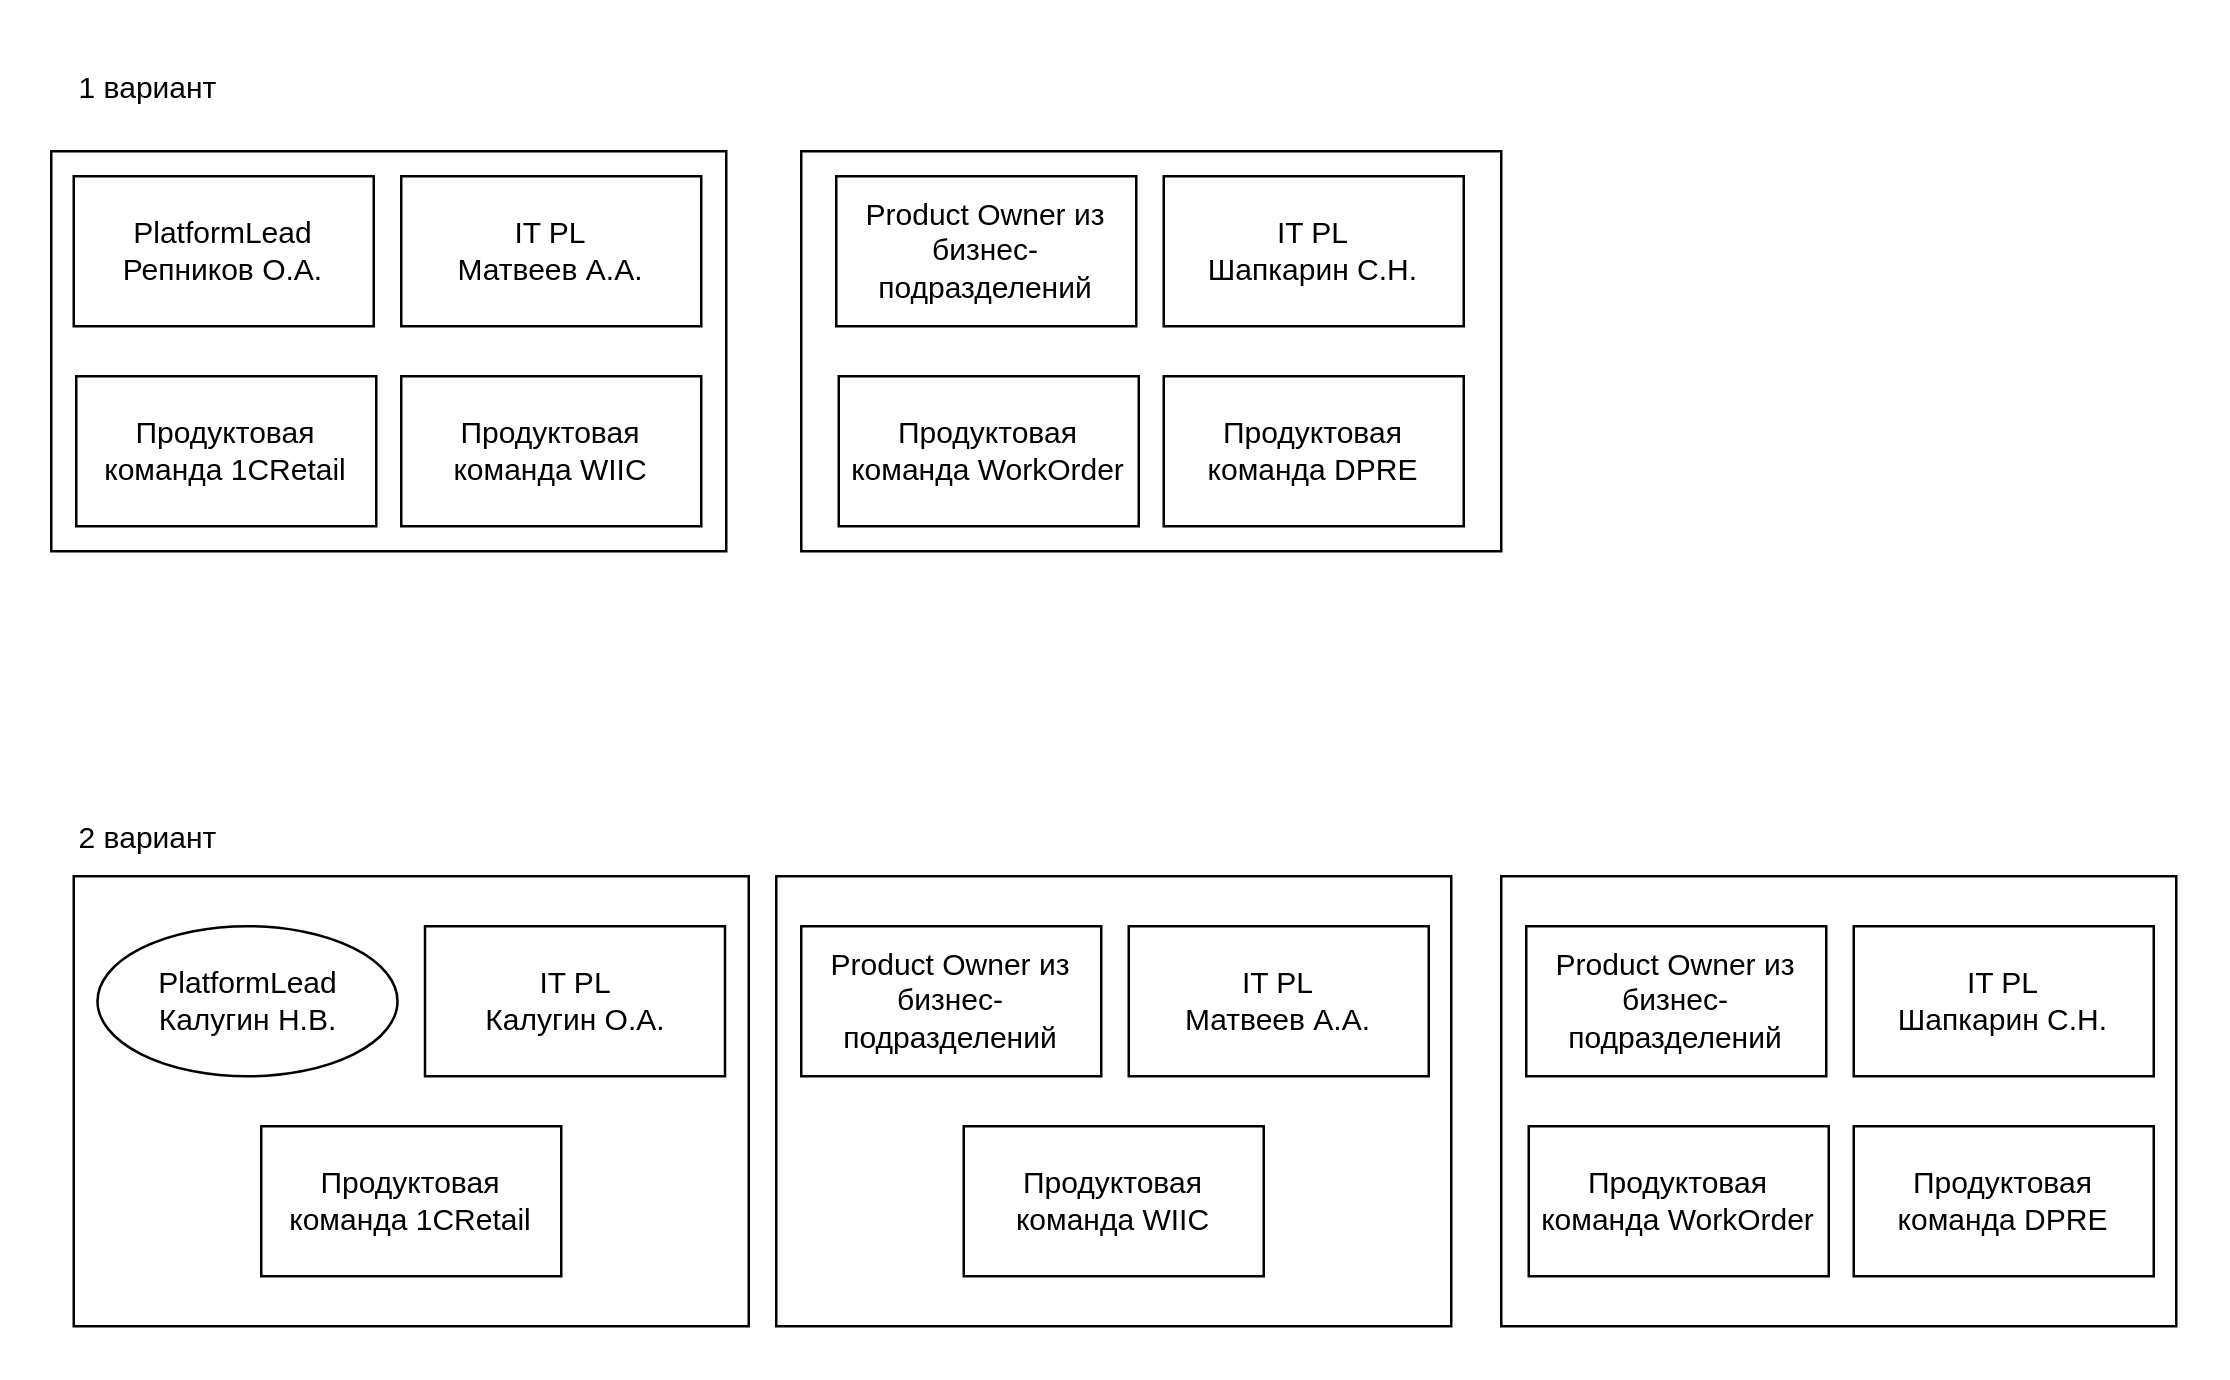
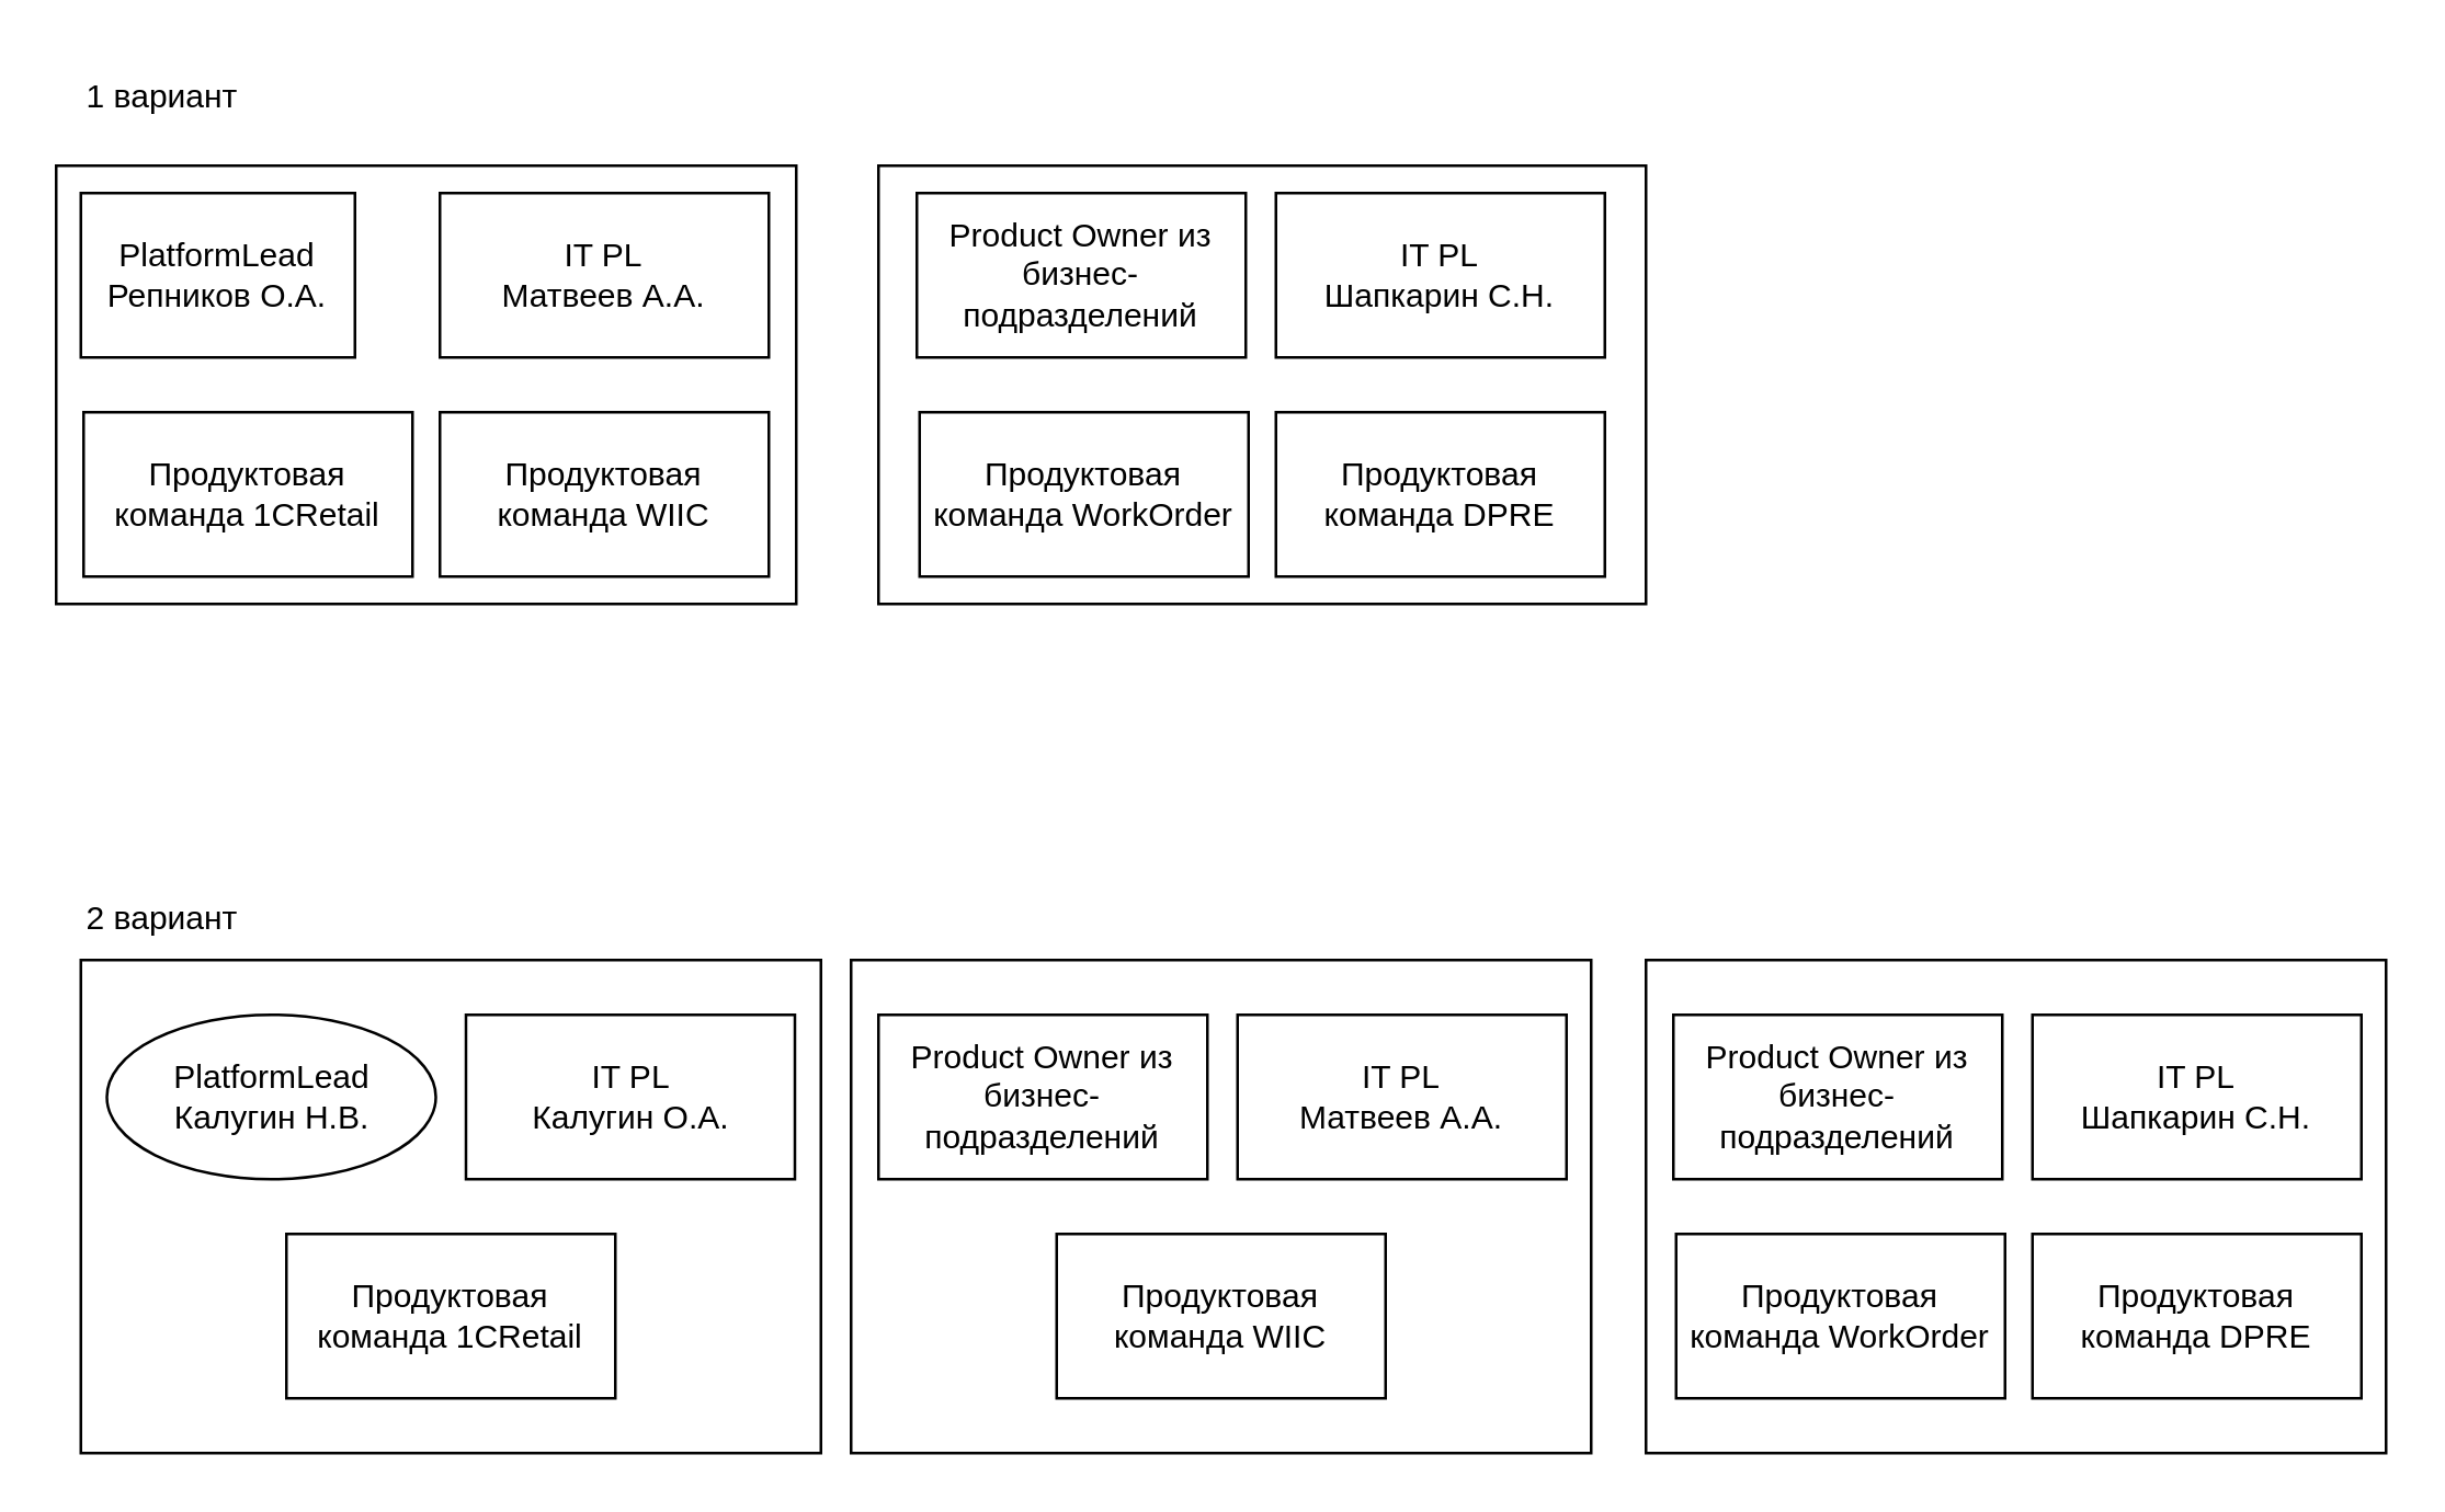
  <mxCell id="0" />
  <mxCell id="1" parent="0" />
  <mxCell id="2" value="" style="rounded=0;whiteSpace=wrap;html=1;" vertex="1" parent="1"><mxGeometry x="320" y="60" width="280" height="160" as="geometry" /></mxCell>
  <mxCell id="3" value="" style="rounded=0;whiteSpace=wrap;html=1;" vertex="1" parent="1"><mxGeometry x="20" y="60" width="270" height="160" as="geometry" /></mxCell>
  <mxCell id="4" value="" style="rounded=0;whiteSpace=wrap;html=1;" vertex="1" parent="1"><mxGeometry x="600" y="350" width="270" height="180" as="geometry" /></mxCell>
  <mxCell id="5" value="1 вариант" style="text;html=1;strokeColor=none;fillColor=none;align=center;verticalAlign=middle;whiteSpace=wrap;rounded=0;" vertex="1" parent="1"><mxGeometry x="29" y="20" width="60" height="30" as="geometry" /></mxCell>
  <mxCell id="6" value="2 вариант" style="text;html=1;strokeColor=none;fillColor=none;align=center;verticalAlign=middle;whiteSpace=wrap;rounded=0;" vertex="1" parent="1"><mxGeometry x="29" y="320" width="60" height="30" as="geometry" /></mxCell>
  <mxCell id="7" value="" style="rounded=0;whiteSpace=wrap;html=1;" vertex="1" parent="1"><mxGeometry x="29" y="350" width="270" height="180" as="geometry" /></mxCell>
  <mxCell id="8" value="PlatformLead&lt;br&gt;Калугин Н.В." style="ellipse;whiteSpace=wrap;html=1;" vertex="1" parent="1"><mxGeometry x="38.5" y="370" width="120" height="60" as="geometry" /></mxCell>
  <mxCell id="9" value="IT PL&lt;br&gt;Калугин О.А." style="rounded=0;whiteSpace=wrap;html=1;" vertex="1" parent="1"><mxGeometry x="169.5" y="370" width="120" height="60" as="geometry" /></mxCell>
  <mxCell id="10" value="Продуктовая команда 1CRetail" style="rounded=0;whiteSpace=wrap;html=1;" vertex="1" parent="1"><mxGeometry x="104" y="450" width="120" height="60" as="geometry" /></mxCell>
  <mxCell id="11" value="" style="rounded=0;whiteSpace=wrap;html=1;" vertex="1" parent="1"><mxGeometry x="310" y="350" width="270" height="180" as="geometry" /></mxCell>
  <mxCell id="12" value="Product Owner из бизнес-подразделений" style="rounded=0;whiteSpace=wrap;html=1;" vertex="1" parent="1"><mxGeometry x="320" y="370" width="120" height="60" as="geometry" /></mxCell>
  <mxCell id="13" value="IT PL&lt;br&gt;Матвеев А.А." style="rounded=0;whiteSpace=wrap;html=1;" vertex="1" parent="1"><mxGeometry x="451" y="370" width="120" height="60" as="geometry" /></mxCell>
  <mxCell id="14" value="Продуктовая команда WIIC" style="rounded=0;whiteSpace=wrap;html=1;" vertex="1" parent="1"><mxGeometry x="385" y="450" width="120" height="60" as="geometry" /></mxCell>
  <mxCell id="15" value="Product Owner из бизнес-подразделений" style="rounded=0;whiteSpace=wrap;html=1;" vertex="1" parent="1"><mxGeometry x="610" y="370" width="120" height="60" as="geometry" /></mxCell>
  <mxCell id="16" value="IT PL&lt;br&gt;Шапкарин С.Н." style="rounded=0;whiteSpace=wrap;html=1;" vertex="1" parent="1"><mxGeometry x="741" y="370" width="120" height="60" as="geometry" /></mxCell>
  <mxCell id="17" value="Продуктовая команда WorkOrder" style="rounded=0;whiteSpace=wrap;html=1;" vertex="1" parent="1"><mxGeometry x="611" y="450" width="120" height="60" as="geometry" /></mxCell>
  <mxCell id="18" value="Продуктовая команда DPRE" style="rounded=0;whiteSpace=wrap;html=1;" vertex="1" parent="1"><mxGeometry x="741" y="450" width="120" height="60" as="geometry" /></mxCell>
- <mxCell id="19" value="PlatformLead&lt;br&gt;Репников О.А." style="rounded=0;whiteSpace=wrap;html=1;" vertex="1" parent="1"><mxGeometry x="29" y="70" width="120" height="60" as="geometry" /></mxCell>
+ <mxCell id="19" value="PlatformLead&lt;br&gt;Репников О.А." style="rounded=0;whiteSpace=wrap;html=1;" vertex="1" parent="1"><mxGeometry x="29" y="70" width="100" height="60" as="geometry" /></mxCell>
  <mxCell id="20" value="IT PL&lt;br&gt;Матвеев А.А." style="rounded=0;whiteSpace=wrap;html=1;" vertex="1" parent="1"><mxGeometry x="160" y="70" width="120" height="60" as="geometry" /></mxCell>
  <mxCell id="21" value="Продуктовая команда 1CRetail" style="rounded=0;whiteSpace=wrap;html=1;" vertex="1" parent="1"><mxGeometry x="30" y="150" width="120" height="60" as="geometry" /></mxCell>
  <mxCell id="22" value="Продуктовая команда WIIC" style="rounded=0;whiteSpace=wrap;html=1;" vertex="1" parent="1"><mxGeometry x="160" y="150" width="120" height="60" as="geometry" /></mxCell>
  <mxCell id="23" value="Product Owner из бизнес-подразделений" style="rounded=0;whiteSpace=wrap;html=1;" vertex="1" parent="1"><mxGeometry x="334" y="70" width="120" height="60" as="geometry" /></mxCell>
  <mxCell id="24" value="IT PL&lt;br&gt;Шапкарин С.Н." style="rounded=0;whiteSpace=wrap;html=1;" vertex="1" parent="1"><mxGeometry x="465" y="70" width="120" height="60" as="geometry" /></mxCell>
  <mxCell id="25" value="Продуктовая команда WorkOrder" style="rounded=0;whiteSpace=wrap;html=1;" vertex="1" parent="1"><mxGeometry x="335" y="150" width="120" height="60" as="geometry" /></mxCell>
  <mxCell id="26" value="Продуктовая команда DPRE" style="rounded=0;whiteSpace=wrap;html=1;" vertex="1" parent="1"><mxGeometry x="465" y="150" width="120" height="60" as="geometry" /></mxCell>
